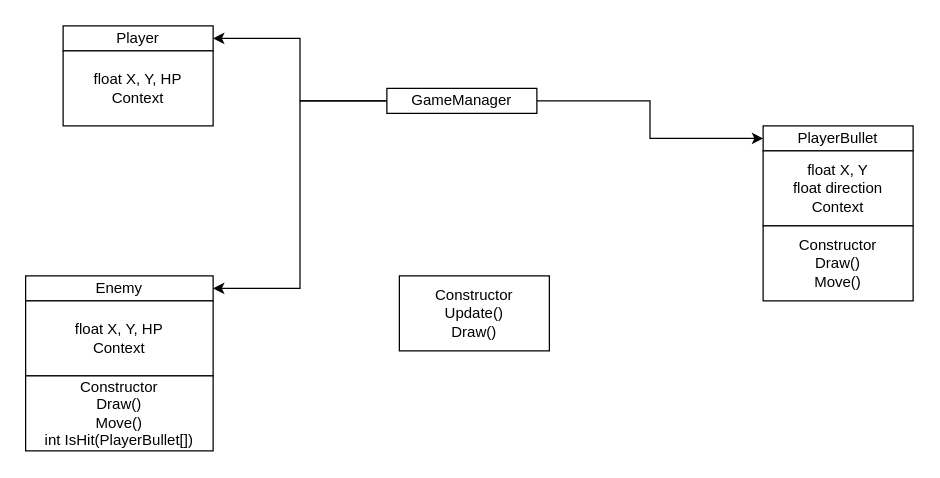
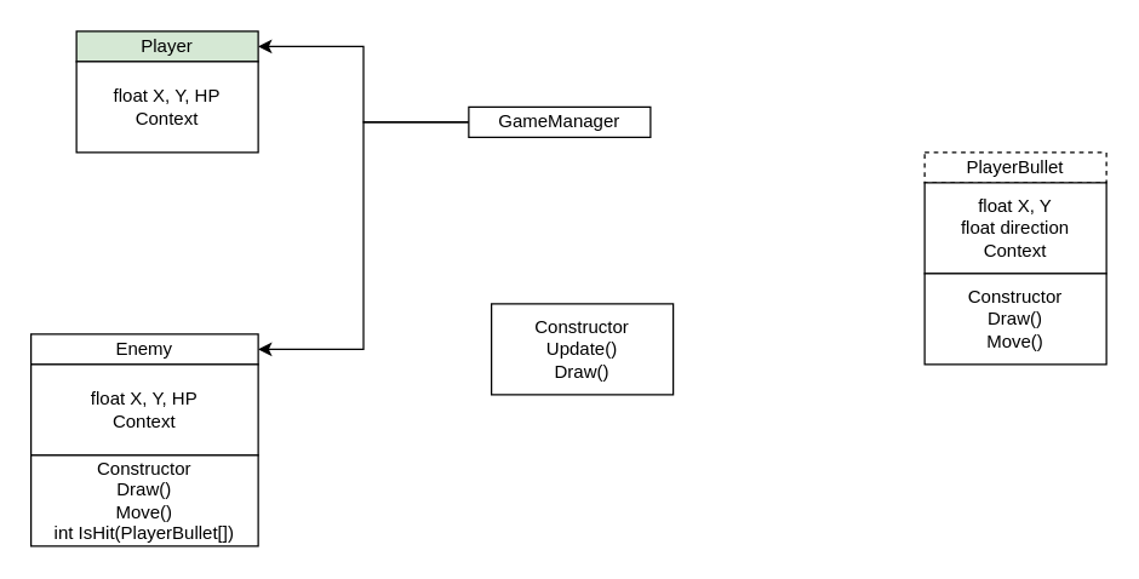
  <mxCell id="0" />
  <mxCell id="1" parent="0" />
  <mxCell id="2" style="edgeStyle=orthogonalEdgeStyle;rounded=0;orthogonalLoop=1;jettySize=auto;html=1;entryX=1;entryY=0.5;entryDx=0;entryDy=0;" parent="1" source="5" target="7" edge="1"><mxGeometry relative="1" as="geometry" /></mxCell>
  <mxCell id="3" style="edgeStyle=orthogonalEdgeStyle;rounded=0;orthogonalLoop=1;jettySize=auto;html=1;entryX=1;entryY=0.5;entryDx=0;entryDy=0;" parent="1" source="5" target="9" edge="1"><mxGeometry relative="1" as="geometry" /></mxCell>
- <mxCell id="4" style="edgeStyle=orthogonalEdgeStyle;rounded=0;orthogonalLoop=1;jettySize=auto;html=1;entryX=0;entryY=0.5;entryDx=0;entryDy=0;" parent="1" source="5" target="12" edge="1"><mxGeometry relative="1" as="geometry" /></mxCell>
  <mxCell id="5" value="GameManager" style="rounded=0;whiteSpace=wrap;html=1;" parent="1" vertex="1"><mxGeometry x="309" y="70" width="120" height="20" as="geometry" /></mxCell>
- <mxCell id="6" value="Constructor&lt;br&gt;Update()&lt;br&gt;Draw()" style="rounded=0;whiteSpace=wrap;html=1;" parent="1" vertex="1"><mxGeometry x="319" y="220" width="120" height="60" as="geometry" /></mxCell>
- <mxCell id="7" value="Player" style="rounded=0;whiteSpace=wrap;html=1;" parent="1" vertex="1"><mxGeometry x="50" y="20" width="120" height="20" as="geometry" /></mxCell>
+ <mxCell id="6" value="Constructor&lt;br&gt;Update()&lt;br&gt;Draw()" style="rounded=0;whiteSpace=wrap;html=1;" parent="1" vertex="1"><mxGeometry x="324" y="200" width="120" height="60" as="geometry" /></mxCell>
+ <mxCell id="7" value="Player" style="rounded=0;whiteSpace=wrap;html=1;fillColor=#d5e8d4;" parent="1" vertex="1"><mxGeometry x="50" y="20" width="120" height="20" as="geometry" /></mxCell>
  <mxCell id="8" value="float&amp;nbsp;X, Y, HP&lt;br&gt;Context" style="rounded=0;whiteSpace=wrap;html=1;" parent="1" vertex="1"><mxGeometry x="50" y="40" width="120" height="60" as="geometry" /></mxCell>
  <mxCell id="9" value="Enemy" style="rounded=0;whiteSpace=wrap;html=1;" parent="1" vertex="1"><mxGeometry x="20" y="220" width="150" height="20" as="geometry" /></mxCell>
  <mxCell id="10" value="float&amp;nbsp;X, Y, HP&lt;br&gt;Context" style="rounded=0;whiteSpace=wrap;html=1;" parent="1" vertex="1"><mxGeometry x="20" y="240" width="150" height="60" as="geometry" /></mxCell>
  <mxCell id="11" value="Constructor&lt;br&gt;Draw()&lt;br&gt;Move()&lt;br&gt;int IsHit(PlayerBullet[])" style="rounded=0;whiteSpace=wrap;html=1;" parent="1" vertex="1"><mxGeometry x="20" y="300" width="150" height="60" as="geometry" /></mxCell>
- <mxCell id="12" value="PlayerBullet" style="rounded=0;whiteSpace=wrap;html=1;" parent="1" vertex="1"><mxGeometry x="610" y="100" width="120" height="20" as="geometry" /></mxCell>
+ <mxCell id="12" value="PlayerBullet" style="rounded=0;whiteSpace=wrap;html=1;dashed=1;" parent="1" vertex="1"><mxGeometry x="610" y="100" width="120" height="20" as="geometry" /></mxCell>
  <mxCell id="13" value="float&amp;nbsp;X, Y&lt;br&gt;float direction&lt;br&gt;Context" style="rounded=0;whiteSpace=wrap;html=1;" parent="1" vertex="1"><mxGeometry x="610" y="120" width="120" height="60" as="geometry" /></mxCell>
  <mxCell id="14" value="Constructor&lt;br&gt;Draw()&lt;br&gt;Move()" style="rounded=0;whiteSpace=wrap;html=1;" parent="1" vertex="1"><mxGeometry x="610" y="180" width="120" height="60" as="geometry" /></mxCell>
